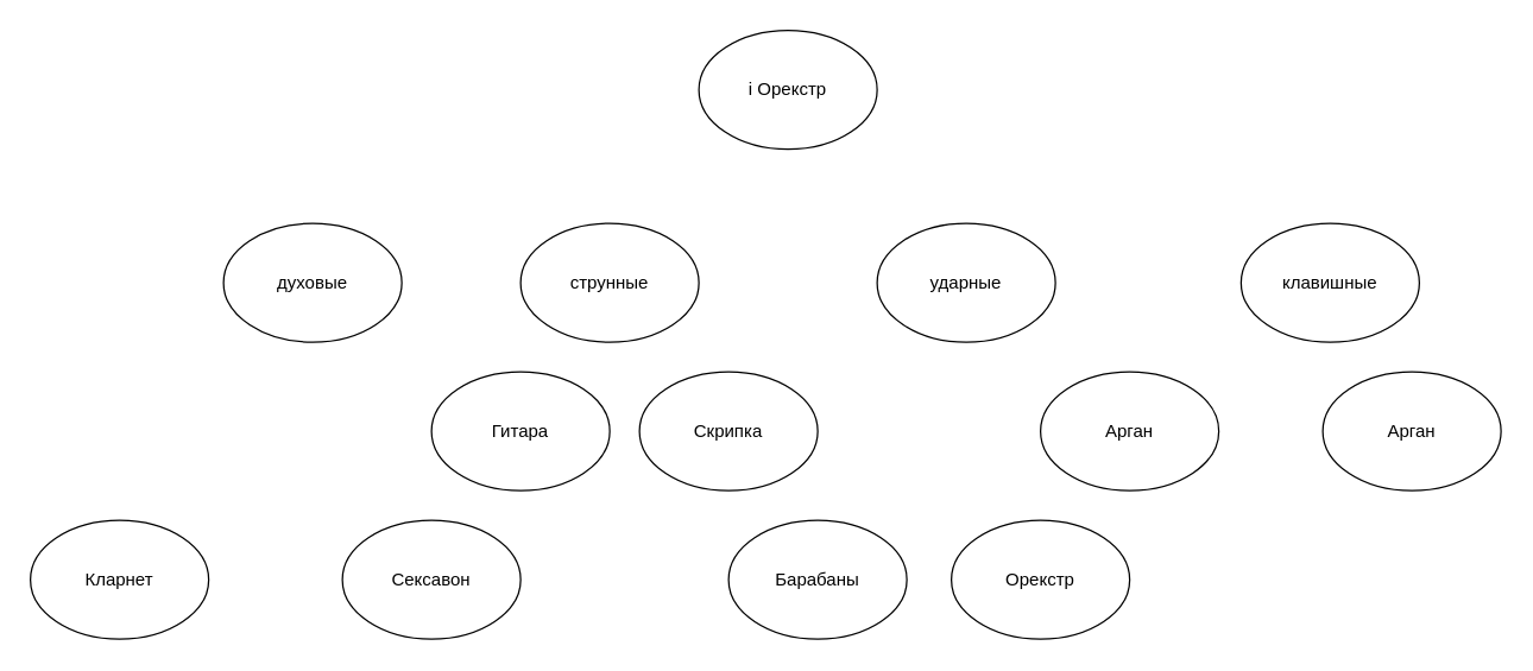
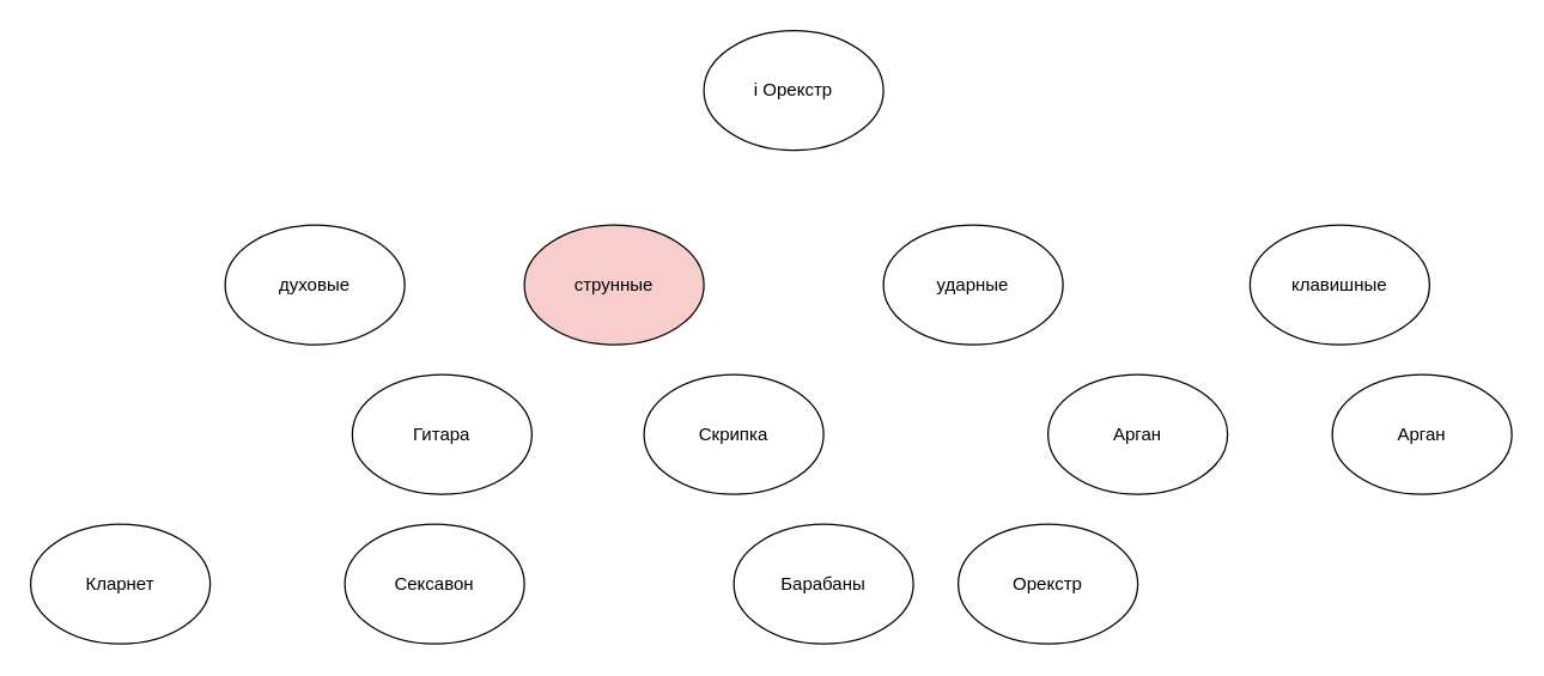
  <mxCell id="0" />
  <mxCell id="1" parent="0" />
  <mxCell id="2" value="i Орекстр" style="ellipse;whiteSpace=wrap;html=1;" vertex="1" parent="1"><mxGeometry x="470" y="20" width="120" height="80" as="geometry" /></mxCell>
  <mxCell id="3" value="духовые" style="ellipse;whiteSpace=wrap;html=1;" vertex="1" parent="1"><mxGeometry x="150" y="150" width="120" height="80" as="geometry" /></mxCell>
- <mxCell id="4" value="струнные" style="ellipse;whiteSpace=wrap;html=1;" vertex="1" parent="1"><mxGeometry x="350" y="150" width="120" height="80" as="geometry" /></mxCell>
+ <mxCell id="4" value="струнные" style="ellipse;whiteSpace=wrap;html=1;fillColor=#f8cecc;" vertex="1" parent="1"><mxGeometry x="350" y="150" width="120" height="80" as="geometry" /></mxCell>
  <mxCell id="5" value="ударные" style="ellipse;whiteSpace=wrap;html=1;" vertex="1" parent="1"><mxGeometry x="590" y="150" width="120" height="80" as="geometry" /></mxCell>
  <mxCell id="6" value="клавишные" style="ellipse;whiteSpace=wrap;html=1;" vertex="1" parent="1"><mxGeometry x="835" y="150" width="120" height="80" as="geometry" /></mxCell>
  <mxCell id="7" value="Кларнет" style="ellipse;whiteSpace=wrap;html=1;" vertex="1" parent="1"><mxGeometry x="20" y="350" width="120" height="80" as="geometry" /></mxCell>
  <mxCell id="8" value="Сексавон" style="ellipse;whiteSpace=wrap;html=1;" vertex="1" parent="1"><mxGeometry x="230" y="350" width="120" height="80" as="geometry" /></mxCell>
- <mxCell id="9" value="Гитара" style="ellipse;whiteSpace=wrap;html=1;" vertex="1" parent="1"><mxGeometry x="290" y="250" width="120" height="80" as="geometry" /></mxCell>
+ <mxCell id="9" value="Гитара" style="ellipse;whiteSpace=wrap;html=1;" vertex="1" parent="1"><mxGeometry x="235" y="250" width="120" height="80" as="geometry" /></mxCell>
  <mxCell id="10" value="Скрипка" style="ellipse;whiteSpace=wrap;html=1;" vertex="1" parent="1"><mxGeometry x="430" y="250" width="120" height="80" as="geometry" /></mxCell>
  <mxCell id="11" value="Барабаны" style="ellipse;whiteSpace=wrap;html=1;" vertex="1" parent="1"><mxGeometry x="490" y="350" width="120" height="80" as="geometry" /></mxCell>
  <mxCell id="12" value="Орекстр" style="ellipse;whiteSpace=wrap;html=1;" vertex="1" parent="1"><mxGeometry x="640" y="350" width="120" height="80" as="geometry" /></mxCell>
  <mxCell id="13" value="Арган" style="ellipse;whiteSpace=wrap;html=1;" vertex="1" parent="1"><mxGeometry x="700" y="250" width="120" height="80" as="geometry" /></mxCell>
  <mxCell id="14" value="Арган" style="ellipse;whiteSpace=wrap;html=1;" vertex="1" parent="1"><mxGeometry x="890" y="250" width="120" height="80" as="geometry" /></mxCell>
